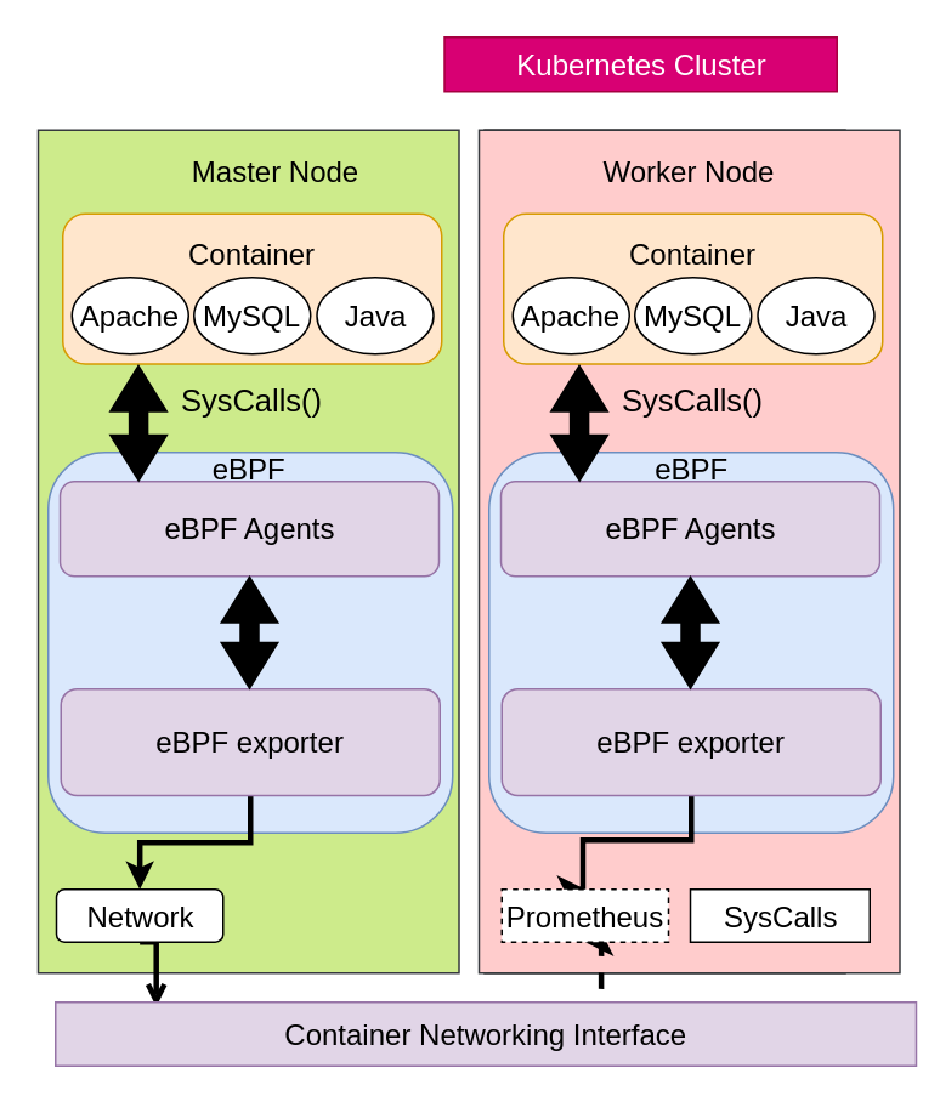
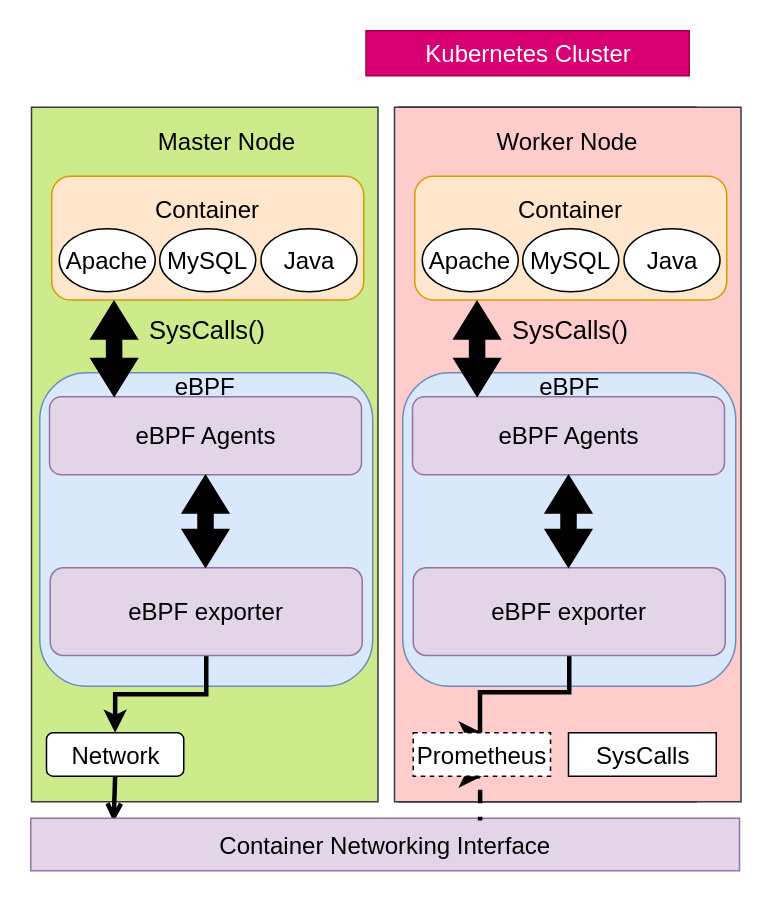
  <mxCell id="0" />
  <mxCell id="1" parent="0" />
  <mxCell id="2" value="" style="rounded=0;whiteSpace=wrap;html=1;fontSize=16;fillColor=#cdeb8b;strokeColor=#36393d;" vertex="1" parent="1"><mxGeometry x="20.5" y="71" width="231" height="463" as="geometry" /></mxCell>
  <mxCell id="3" value="" style="rounded=1;whiteSpace=wrap;html=1;fontSize=16;fillColor=#dae8fc;strokeColor=#6c8ebf;" vertex="1" parent="1"><mxGeometry x="26" y="248" width="222" height="209" as="geometry" /></mxCell>
  <mxCell id="4" value="Kubernetes Cluster" style="text;html=1;strokeColor=#A50040;fillColor=#d80073;align=center;verticalAlign=middle;whiteSpace=wrap;rounded=0;fontSize=16;fontColor=#ffffff;" vertex="1" parent="1"><mxGeometry x="243.5" y="20" width="215.5" height="30" as="geometry" /></mxCell>
  <mxCell id="5" value="" style="rounded=0;whiteSpace=wrap;html=1;fontSize=16;" vertex="1" parent="1"><mxGeometry x="265.5" y="71" width="198" height="463" as="geometry" /></mxCell>
  <mxCell id="6" value="Master Node" style="text;html=1;strokeColor=none;fillColor=none;align=center;verticalAlign=middle;whiteSpace=wrap;rounded=0;fontSize=16;" vertex="1" parent="1"><mxGeometry x="102" y="79" width="98" height="30" as="geometry" /></mxCell>
  <mxCell id="7" value="Worker Node" style="text;html=1;strokeColor=none;fillColor=none;align=center;verticalAlign=middle;whiteSpace=wrap;rounded=0;fontSize=16;" vertex="1" parent="1"><mxGeometry x="316" y="76" width="98" height="30" as="geometry" /></mxCell>
  <mxCell id="8" value="Container" style="text;html=1;strokeColor=none;fillColor=none;align=center;verticalAlign=middle;whiteSpace=wrap;rounded=0;fontSize=16;" vertex="1" parent="1"><mxGeometry x="103" y="129" width="67" height="30" as="geometry" /></mxCell>
  <mxCell id="9" value="eBPF Agents" style="rounded=1;whiteSpace=wrap;html=1;fontSize=16;fillColor=#e1d5e7;strokeColor=#9673a6;" vertex="1" parent="1"><mxGeometry x="32.5" y="264" width="208" height="52" as="geometry" /></mxCell>
  <mxCell id="10" value="eBPF" style="text;html=1;strokeColor=none;fillColor=none;align=center;verticalAlign=middle;whiteSpace=wrap;rounded=0;fontSize=16;" vertex="1" parent="1"><mxGeometry x="79.75" y="242" width="112.5" height="30" as="geometry" /></mxCell>
  <mxCell id="11" style="edgeStyle=orthogonalEdgeStyle;rounded=0;orthogonalLoop=1;jettySize=auto;html=1;exitX=0.5;exitY=1;exitDx=0;exitDy=0;entryX=0.5;entryY=0;entryDx=0;entryDy=0;strokeWidth=3;" edge="1" parent="1" source="12" target="14"><mxGeometry relative="1" as="geometry" /></mxCell>
  <mxCell id="12" value="eBPF exporter" style="rounded=1;whiteSpace=wrap;html=1;fontSize=16;fillColor=#e1d5e7;strokeColor=#9673a6;" vertex="1" parent="1"><mxGeometry x="33" y="378" width="208" height="58.5" as="geometry" /></mxCell>
  <mxCell id="13" style="edgeStyle=orthogonalEdgeStyle;rounded=0;orthogonalLoop=1;jettySize=auto;html=1;exitX=0.5;exitY=1;exitDx=0;exitDy=0;entryX=0.117;entryY=0.071;entryDx=0;entryDy=0;entryPerimeter=0;strokeWidth=3;endArrow=open;" edge="1" parent="1" source="14" target="20"><mxGeometry relative="1" as="geometry" /></mxCell>
  <mxCell id="14" value="Network" style="whiteSpace=wrap;html=1;fontSize=16;rounded=1;" vertex="1" parent="1"><mxGeometry x="30.5" y="488" width="91.5" height="29" as="geometry" /></mxCell>
  <mxCell id="15" value="Container&lt;br&gt;&lt;br&gt;&lt;br&gt;" style="rounded=1;whiteSpace=wrap;html=1;fontSize=16;fillColor=#ffe6cc;strokeColor=#d79b00;" vertex="1" parent="1"><mxGeometry x="34" y="117" width="208" height="82.5" as="geometry" /></mxCell>
  <mxCell id="16" value="Apache" style="ellipse;whiteSpace=wrap;html=1;fontSize=16;" vertex="1" parent="1"><mxGeometry x="39" y="152" width="64" height="42" as="geometry" /></mxCell>
  <mxCell id="17" value="MySQL" style="ellipse;whiteSpace=wrap;html=1;fontSize=16;" vertex="1" parent="1"><mxGeometry x="106" y="152" width="64" height="42" as="geometry" /></mxCell>
  <mxCell id="18" value="Java" style="ellipse;whiteSpace=wrap;html=1;fontSize=16;" vertex="1" parent="1"><mxGeometry x="173.5" y="152" width="64" height="42" as="geometry" /></mxCell>
  <mxCell id="19" value="" style="shape=flexArrow;endArrow=classic;startArrow=classic;html=1;rounded=0;fontSize=12;startSize=8;endSize=8;curved=1;entryX=0.5;entryY=1;entryDx=0;entryDy=0;fillColor=#000000;" edge="1" parent="1" target="9"><mxGeometry width="100" height="100" relative="1" as="geometry"><mxPoint x="136.5" y="378" as="sourcePoint" /><mxPoint x="245.5" y="301" as="targetPoint" /></mxGeometry></mxCell>
- <mxCell id="20" value="Container Networking Interface" style="rounded=0;whiteSpace=wrap;html=1;fontSize=16;fillColor=#e1d5e7;strokeColor=#9673a6;" vertex="1" parent="1"><mxGeometry x="30" y="550" width="472.5" height="35" as="geometry" /></mxCell>
+ <mxCell id="20" value="Container Networking Interface" style="rounded=0;whiteSpace=wrap;html=1;fontSize=16;fillColor=#e1d5e7;strokeColor=#9673a6;" vertex="1" parent="1"><mxGeometry x="20" y="545" width="472.5" height="35" as="geometry" /></mxCell>
  <mxCell id="21" value="" style="shape=flexArrow;endArrow=classic;startArrow=classic;html=1;rounded=0;fontSize=12;startSize=8;endSize=8;curved=1;fillColor=#000000;" edge="1" parent="1"><mxGeometry width="100" height="100" relative="1" as="geometry"><mxPoint x="75.63" y="264" as="sourcePoint" /><mxPoint x="75.5" y="200" as="targetPoint" /></mxGeometry></mxCell>
  <mxCell id="22" value="" style="rounded=0;whiteSpace=wrap;html=1;fontSize=16;fillColor=#ffcccc;strokeColor=#36393d;" vertex="1" parent="1"><mxGeometry x="262.5" y="71" width="231" height="463" as="geometry" /></mxCell>
  <mxCell id="23" value="" style="rounded=1;whiteSpace=wrap;html=1;fontSize=16;fillColor=#dae8fc;strokeColor=#6c8ebf;" vertex="1" parent="1"><mxGeometry x="268" y="248" width="222" height="209" as="geometry" /></mxCell>
  <mxCell id="24" value="Worker Node" style="text;html=1;strokeColor=none;fillColor=none;align=center;verticalAlign=middle;whiteSpace=wrap;rounded=0;fontSize=16;" vertex="1" parent="1"><mxGeometry x="329" y="79" width="98" height="30" as="geometry" /></mxCell>
  <mxCell id="25" value="Container" style="text;html=1;strokeColor=none;fillColor=none;align=center;verticalAlign=middle;whiteSpace=wrap;rounded=0;fontSize=16;" vertex="1" parent="1"><mxGeometry x="345" y="129" width="67" height="30" as="geometry" /></mxCell>
  <mxCell id="26" value="eBPF Agents" style="rounded=1;whiteSpace=wrap;html=1;fontSize=16;fillColor=#e1d5e7;strokeColor=#9673a6;" vertex="1" parent="1"><mxGeometry x="274.5" y="264" width="208" height="52" as="geometry" /></mxCell>
  <mxCell id="27" value="eBPF" style="text;html=1;strokeColor=none;fillColor=none;align=center;verticalAlign=middle;whiteSpace=wrap;rounded=0;fontSize=16;" vertex="1" parent="1"><mxGeometry x="322.75" y="242" width="112.5" height="30" as="geometry" /></mxCell>
  <mxCell id="28" style="edgeStyle=orthogonalEdgeStyle;rounded=0;orthogonalLoop=1;jettySize=auto;html=1;exitX=0.5;exitY=1;exitDx=0;exitDy=0;entryX=0.5;entryY=0;entryDx=0;entryDy=0;strokeWidth=3;" edge="1" parent="1" source="29" target="31"><mxGeometry relative="1" as="geometry"><Array as="points"><mxPoint x="378.5" y="461" /><mxPoint x="319.5" y="461" /></Array></mxGeometry></mxCell>
  <mxCell id="29" value="eBPF exporter" style="rounded=1;whiteSpace=wrap;html=1;fontSize=16;fillColor=#e1d5e7;strokeColor=#9673a6;" vertex="1" parent="1"><mxGeometry x="275" y="378" width="208" height="58.5" as="geometry" /></mxCell>
  <mxCell id="30" style="edgeStyle=orthogonalEdgeStyle;rounded=0;orthogonalLoop=1;jettySize=auto;html=1;exitX=0.5;exitY=1;exitDx=0;exitDy=0;entryX=0.634;entryY=0.042;entryDx=0;entryDy=0;entryPerimeter=0;startArrow=classic;startFill=1;endArrow=none;endFill=0;strokeWidth=3;dashed=1;" edge="1" parent="1" source="31" target="20"><mxGeometry relative="1" as="geometry" /></mxCell>
  <mxCell id="31" value="Prometheus" style="rounded=0;whiteSpace=wrap;html=1;fontSize=16;dashed=1;" vertex="1" parent="1"><mxGeometry x="275" y="488" width="91.5" height="29" as="geometry" /></mxCell>
  <mxCell id="32" value="SysCalls" style="rounded=0;whiteSpace=wrap;html=1;fontSize=16;" vertex="1" parent="1"><mxGeometry x="378.5" y="488" width="98.5" height="29" as="geometry" /></mxCell>
  <mxCell id="33" value="Container&lt;br&gt;&lt;br&gt;&lt;br&gt;" style="rounded=1;whiteSpace=wrap;html=1;fontSize=16;fillColor=#ffe6cc;strokeColor=#d79b00;" vertex="1" parent="1"><mxGeometry x="276" y="117" width="208" height="82.5" as="geometry" /></mxCell>
  <mxCell id="34" value="Apache" style="ellipse;whiteSpace=wrap;html=1;fontSize=16;" vertex="1" parent="1"><mxGeometry x="281" y="152" width="64" height="42" as="geometry" /></mxCell>
  <mxCell id="35" value="MySQL" style="ellipse;whiteSpace=wrap;html=1;fontSize=16;" vertex="1" parent="1"><mxGeometry x="348" y="152" width="64" height="42" as="geometry" /></mxCell>
  <mxCell id="36" value="Java" style="ellipse;whiteSpace=wrap;html=1;fontSize=16;" vertex="1" parent="1"><mxGeometry x="415.5" y="152" width="64" height="42" as="geometry" /></mxCell>
  <mxCell id="37" value="" style="shape=flexArrow;endArrow=classic;startArrow=classic;html=1;rounded=0;fontSize=12;startSize=8;endSize=8;curved=1;entryX=0.5;entryY=1;entryDx=0;entryDy=0;fillColor=#000000;" edge="1" parent="1" target="26"><mxGeometry width="100" height="100" relative="1" as="geometry"><mxPoint x="378.5" y="378" as="sourcePoint" /><mxPoint x="487.5" y="301" as="targetPoint" /></mxGeometry></mxCell>
  <mxCell id="38" value="" style="shape=flexArrow;endArrow=classic;startArrow=classic;html=1;rounded=0;fontSize=12;startSize=8;endSize=8;curved=1;fillColor=#000000;" edge="1" parent="1"><mxGeometry width="100" height="100" relative="1" as="geometry"><mxPoint x="317.63" y="264" as="sourcePoint" /><mxPoint x="317.5" y="200" as="targetPoint" /></mxGeometry></mxCell>
  <mxCell id="39" value="&lt;font style=&quot;font-size: 17px;&quot;&gt;SysCalls()&lt;/font&gt;" style="text;html=1;strokeColor=none;fillColor=none;align=center;verticalAlign=middle;whiteSpace=wrap;rounded=0;" vertex="1" parent="1"><mxGeometry x="108" y="206" width="60" height="30" as="geometry" /></mxCell>
  <mxCell id="40" value="&lt;font style=&quot;font-size: 17px;&quot;&gt;SysCalls()&lt;/font&gt;" style="text;html=1;strokeColor=none;fillColor=none;align=center;verticalAlign=middle;whiteSpace=wrap;rounded=0;" vertex="1" parent="1"><mxGeometry x="350" y="206" width="60" height="30" as="geometry" /></mxCell>
